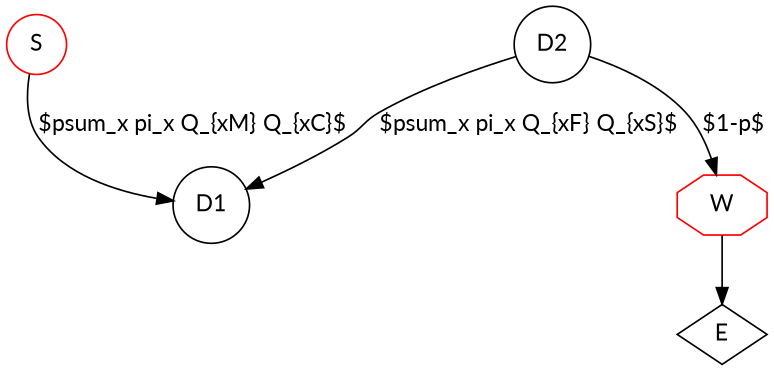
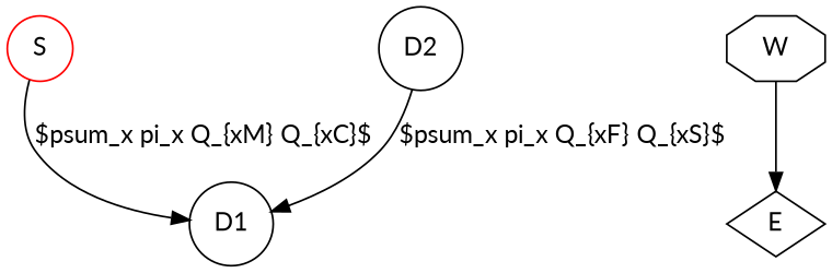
  digraph {
    fontname=Lato
    node [fontname=Lato shape=circle]
    edge [fontname=Lato]
    D1
    S [color=red]
    E [color=black shape=diamond]
-   W [color=red shape=octagon]
+   W [color=black shape=octagon]
    D2
    S -> D1 [label="$p\sum_x \pi_x Q_{xM} Q_{xC}$"]
    W -> E
    D2 -> D1 [label="$p\sum_x \pi_x Q_{xF} Q_{xS}$"]
-   D2 -> W [label="$1-p$"]
  }
